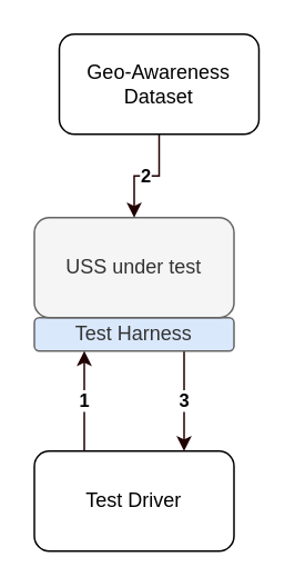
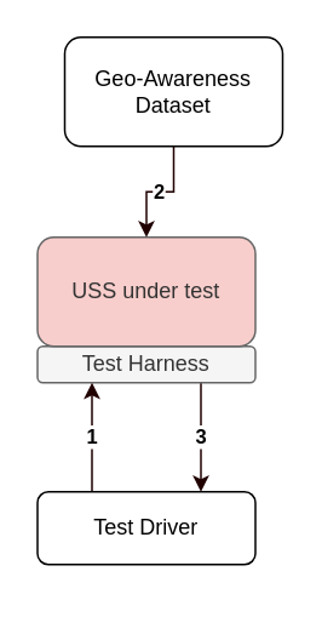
  <mxCell id="0" />
  <mxCell id="1" parent="0" />
  <mxCell id="2" value="3" style="edgeStyle=orthogonalEdgeStyle;rounded=0;orthogonalLoop=1;jettySize=auto;html=1;exitX=0.75;exitY=1;exitDx=0;exitDy=0;entryX=0.75;entryY=0;entryDx=0;entryDy=0;endArrow=classic;endFill=1;strokeColor=#210000;fontStyle=1" edge="1" parent="1" source="3" target="6"><mxGeometry relative="1" as="geometry" /></mxCell>
- <mxCell id="3" value="Test Harness" style="rounded=1;whiteSpace=wrap;html=1;align=center;fillColor=#dae8fc;strokeColor=#666666;fontColor=#333333;" vertex="1" parent="1"><mxGeometry x="20" y="190" width="120" height="20" as="geometry" /></mxCell>
- <mxCell id="4" value="USS under test" style="rounded=1;whiteSpace=wrap;html=1;align=center;fillColor=#f5f5f5;strokeColor=#666666;fontColor=#333333;" vertex="1" parent="1"><mxGeometry x="20" y="130" width="120" height="60" as="geometry" /></mxCell>
+ <mxCell id="3" value="Test Harness" style="rounded=1;whiteSpace=wrap;html=1;align=center;fillColor=#f5f5f5;strokeColor=#666666;fontColor=#333333;" vertex="1" parent="1"><mxGeometry x="20" y="190" width="120" height="20" as="geometry" /></mxCell>
+ <mxCell id="4" value="USS under test" style="rounded=1;whiteSpace=wrap;html=1;align=center;fillColor=#f8cecc;strokeColor=#666666;fontColor=#333333;" vertex="1" parent="1"><mxGeometry x="20" y="130" width="120" height="60" as="geometry" /></mxCell>
  <mxCell id="5" value="1" style="edgeStyle=orthogonalEdgeStyle;rounded=0;orthogonalLoop=1;jettySize=auto;html=1;exitX=0.25;exitY=0;exitDx=0;exitDy=0;endArrow=classic;endFill=1;strokeColor=#210000;entryX=0.25;entryY=1;entryDx=0;entryDy=0;fontStyle=1" edge="1" parent="1" source="6" target="3"><mxGeometry relative="1" as="geometry"><mxPoint x="50" y="220" as="targetPoint" /></mxGeometry></mxCell>
- <mxCell id="6" value="Test Driver" style="rounded=1;whiteSpace=wrap;html=1;align=center;" vertex="1" parent="1"><mxGeometry x="20" y="270" width="120" height="60" as="geometry" /></mxCell>
+ <mxCell id="6" value="Test Driver" style="rounded=1;whiteSpace=wrap;html=1;align=center;" vertex="1" parent="1"><mxGeometry x="20" y="270" width="120" height="40" as="geometry" /></mxCell>
  <mxCell id="7" value="2" style="edgeStyle=orthogonalEdgeStyle;rounded=0;orthogonalLoop=1;jettySize=auto;html=1;exitX=0.5;exitY=1;exitDx=0;exitDy=0;entryX=0.5;entryY=0;entryDx=0;entryDy=0;endArrow=classic;endFill=1;strokeColor=#210000;fontStyle=1" edge="1" parent="1" source="8" target="4"><mxGeometry relative="1" as="geometry" /></mxCell>
  <mxCell id="8" value="Geo-Awareness Dataset" style="rounded=1;whiteSpace=wrap;html=1;align=center;" vertex="1" parent="1"><mxGeometry x="35" y="20" width="120" height="60" as="geometry" /></mxCell>
